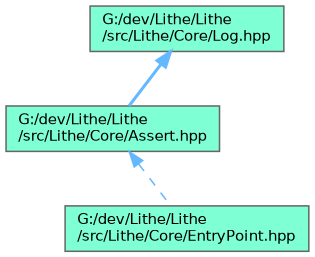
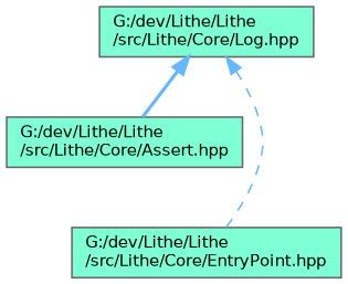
  digraph {
    node [color=grey40 fillcolor=aquamarine fontname=Helvetica fontsize=10 shape=box style=filled]
    edge [color=steelblue1 dir=back fontname=Helvetica fontsize=10 labelfontname=Helvetica labelfontsize=10]
    n1 [color=gray40 fontcolor=black height=0.2 label="G:/dev/Lithe/Lithe\l/src/Lithe/Core/Log.hpp" width=0.4]
    n2 [height=0.2 label="G:/dev/Lithe/Lithe\l/src/Lithe/Core/Assert.hpp" width=0.4]
    n3 [height=0.2 label="G:/dev/Lithe/Lithe\l/src/Lithe/Core/EntryPoint.hpp" width=0.4]
    n1 -> n2 [style=bold]
-   n2 -> n3 [style=dashed]
+   n1 -> n3 [style=dashed]
  }
